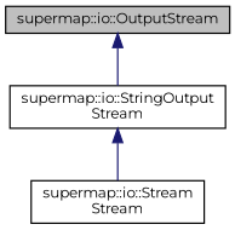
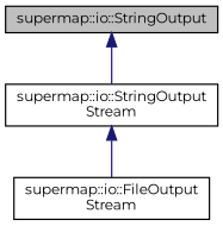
  digraph {
    fontname=Montserrat
    node [color=black fillcolor=white fontname=Montserrat fontsize=10 shape=record style=filled]
    edge [color=midnightblue dir=back fontname=Montserrat fontsize=10 labelfontname=Helvetica labelfontsize=10 style=solid]
-   n1 [fillcolor=grey75 fontcolor=black height=0.2 label="supermap::io::OutputStream" width=0.4]
+   n1 [fillcolor=grey75 fontcolor=black height=0.2 label="supermap::io::StringOutput" width=0.4]
    n2 [height=0.2 label="supermap::io::StringOutput\lStream" width=0.4]
-   n3 [height=0.2 label="supermap::io::Stream\lStream" width=0.4]
+   n3 [height=0.2 label="supermap::io::FileOutput\lStream" width=0.4]
    n1 -> n2
    n2 -> n3
  }
